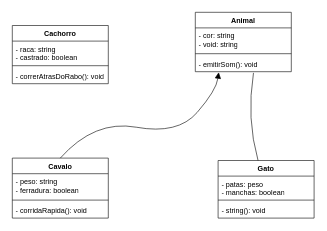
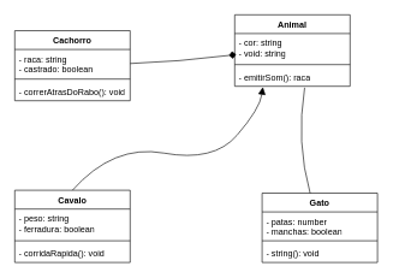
  <mxCell id="0" />
  <mxCell id="1" parent="0" />
  <mxCell id="2" value="Animal" style="swimlane;fontStyle=1;align=center;verticalAlign=top;childLayout=stackLayout;horizontal=1;startSize=26;horizontalStack=0;resizeParent=1;resizeParentMax=0;resizeLast=0;collapsible=1;marginBottom=0;whiteSpace=wrap;html=1;" vertex="1" parent="1"><mxGeometry x="325" y="20" width="160" height="99" as="geometry" /></mxCell>
  <mxCell id="3" value="- cor: string&lt;div&gt;- void: string&lt;/div&gt;" style="text;strokeColor=none;fillColor=none;align=left;verticalAlign=top;spacingLeft=4;spacingRight=4;overflow=hidden;rotatable=0;points=[[0,0.5],[1,0.5]];portConstraint=eastwest;whiteSpace=wrap;html=1;" vertex="1" parent="2"><mxGeometry y="26" width="160" height="39" as="geometry" /></mxCell>
  <mxCell id="4" value="" style="line;strokeWidth=1;fillColor=none;align=left;verticalAlign=middle;spacingTop=-1;spacingLeft=3;spacingRight=3;rotatable=0;labelPosition=right;points=[];portConstraint=eastwest;strokeColor=inherit;" vertex="1" parent="2"><mxGeometry y="65" width="160" height="8" as="geometry" /></mxCell>
- <mxCell id="5" value="- emitirSom(): void" style="text;strokeColor=none;fillColor=none;align=left;verticalAlign=top;spacingLeft=4;spacingRight=4;overflow=hidden;rotatable=0;points=[[0,0.5],[1,0.5]];portConstraint=eastwest;whiteSpace=wrap;html=1;" vertex="1" parent="2"><mxGeometry y="73" width="160" height="26" as="geometry" /></mxCell>
+ <mxCell id="5" value="- emitirSom(): raca" style="text;strokeColor=none;fillColor=none;align=left;verticalAlign=top;spacingLeft=4;spacingRight=4;overflow=hidden;rotatable=0;points=[[0,0.5],[1,0.5]];portConstraint=eastwest;whiteSpace=wrap;html=1;" vertex="1" parent="2"><mxGeometry y="73" width="160" height="26" as="geometry" /></mxCell>
  <mxCell id="6" value="Cachorro" style="swimlane;fontStyle=1;align=center;verticalAlign=top;childLayout=stackLayout;horizontal=1;startSize=26;horizontalStack=0;resizeParent=1;resizeParentMax=0;resizeLast=0;collapsible=1;marginBottom=0;whiteSpace=wrap;html=1;" vertex="1" parent="1"><mxGeometry x="20" y="42" width="160" height="97" as="geometry" /></mxCell>
  <mxCell id="7" value="- raca: string&lt;div&gt;- castrado: boolean&lt;/div&gt;" style="text;strokeColor=none;fillColor=none;align=left;verticalAlign=top;spacingLeft=4;spacingRight=4;overflow=hidden;rotatable=0;points=[[0,0.5],[1,0.5]];portConstraint=eastwest;whiteSpace=wrap;html=1;" vertex="1" parent="6"><mxGeometry y="26" width="160" height="37" as="geometry" /></mxCell>
  <mxCell id="8" value="" style="line;strokeWidth=1;fillColor=none;align=left;verticalAlign=middle;spacingTop=-1;spacingLeft=3;spacingRight=3;rotatable=0;labelPosition=right;points=[];portConstraint=eastwest;strokeColor=inherit;" vertex="1" parent="6"><mxGeometry y="63" width="160" height="8" as="geometry" /></mxCell>
  <mxCell id="9" value="- correrAtrasDoRabo(): void" style="text;strokeColor=none;fillColor=none;align=left;verticalAlign=top;spacingLeft=4;spacingRight=4;overflow=hidden;rotatable=0;points=[[0,0.5],[1,0.5]];portConstraint=eastwest;whiteSpace=wrap;html=1;" vertex="1" parent="6"><mxGeometry y="71" width="160" height="26" as="geometry" /></mxCell>
+ <mxCell id="10" style="edgeStyle=none;curved=1;rounded=0;orthogonalLoop=1;jettySize=auto;html=1;entryX=0.013;entryY=0.744;entryDx=0;entryDy=0;entryPerimeter=0;fontSize=12;startSize=8;endSize=8;endArrow=diamond;endFill=1;" edge="1" parent="1" source="6" target="3"><mxGeometry relative="1" as="geometry"><Array as="points"><mxPoint x="247" y="85" /></Array></mxGeometry></mxCell>
  <mxCell id="11" value="Cavalo" style="swimlane;fontStyle=1;align=center;verticalAlign=top;childLayout=stackLayout;horizontal=1;startSize=26;horizontalStack=0;resizeParent=1;resizeParentMax=0;resizeLast=0;collapsible=1;marginBottom=0;whiteSpace=wrap;html=1;" vertex="1" parent="1"><mxGeometry x="20" y="263" width="160" height="100" as="geometry" /></mxCell>
  <mxCell id="12" value="- peso: string&lt;div&gt;- ferradura: boolean&lt;/div&gt;" style="text;strokeColor=none;fillColor=none;align=left;verticalAlign=top;spacingLeft=4;spacingRight=4;overflow=hidden;rotatable=0;points=[[0,0.5],[1,0.5]];portConstraint=eastwest;whiteSpace=wrap;html=1;" vertex="1" parent="11"><mxGeometry y="26" width="160" height="40" as="geometry" /></mxCell>
  <mxCell id="13" value="" style="line;strokeWidth=1;fillColor=none;align=left;verticalAlign=middle;spacingTop=-1;spacingLeft=3;spacingRight=3;rotatable=0;labelPosition=right;points=[];portConstraint=eastwest;strokeColor=inherit;" vertex="1" parent="11"><mxGeometry y="66" width="160" height="8" as="geometry" /></mxCell>
  <mxCell id="14" value="- corridaRapida(): void" style="text;strokeColor=none;fillColor=none;align=left;verticalAlign=top;spacingLeft=4;spacingRight=4;overflow=hidden;rotatable=0;points=[[0,0.5],[1,0.5]];portConstraint=eastwest;whiteSpace=wrap;html=1;" vertex="1" parent="11"><mxGeometry y="74" width="160" height="26" as="geometry" /></mxCell>
  <mxCell id="15" style="edgeStyle=none;curved=1;rounded=0;orthogonalLoop=1;jettySize=auto;html=1;entryX=0.244;entryY=1.038;entryDx=0;entryDy=0;entryPerimeter=0;fontSize=12;startSize=8;endSize=8;exitX=0.5;exitY=0;exitDx=0;exitDy=0;endArrow=block;endFill=1;" edge="1" parent="1" source="11" target="5"><mxGeometry relative="1" as="geometry"><Array as="points"><mxPoint x="157" y="199" /><mxPoint x="296" y="224" /><mxPoint x="360" y="150" /></Array></mxGeometry></mxCell>
  <mxCell id="16" value="Gato" style="swimlane;fontStyle=1;align=center;verticalAlign=top;childLayout=stackLayout;horizontal=1;startSize=26;horizontalStack=0;resizeParent=1;resizeParentMax=0;resizeLast=0;collapsible=1;marginBottom=0;whiteSpace=wrap;html=1;" vertex="1" parent="1"><mxGeometry x="363" y="267" width="160" height="96" as="geometry" /></mxCell>
- <mxCell id="17" value="- patas: peso&lt;div&gt;- manchas: boolean&lt;/div&gt;" style="text;strokeColor=none;fillColor=none;align=left;verticalAlign=top;spacingLeft=4;spacingRight=4;overflow=hidden;rotatable=0;points=[[0,0.5],[1,0.5]];portConstraint=eastwest;whiteSpace=wrap;html=1;" vertex="1" parent="16"><mxGeometry y="26" width="160" height="36" as="geometry" /></mxCell>
+ <mxCell id="17" value="- patas: number&lt;div&gt;- manchas: boolean&lt;/div&gt;" style="text;strokeColor=none;fillColor=none;align=left;verticalAlign=top;spacingLeft=4;spacingRight=4;overflow=hidden;rotatable=0;points=[[0,0.5],[1,0.5]];portConstraint=eastwest;whiteSpace=wrap;html=1;" vertex="1" parent="16"><mxGeometry y="26" width="160" height="36" as="geometry" /></mxCell>
  <mxCell id="18" value="" style="line;strokeWidth=1;fillColor=none;align=left;verticalAlign=middle;spacingTop=-1;spacingLeft=3;spacingRight=3;rotatable=0;labelPosition=right;points=[];portConstraint=eastwest;strokeColor=inherit;" vertex="1" parent="16"><mxGeometry y="62" width="160" height="8" as="geometry" /></mxCell>
  <mxCell id="19" value="- string(): void" style="text;strokeColor=none;fillColor=none;align=left;verticalAlign=top;spacingLeft=4;spacingRight=4;overflow=hidden;rotatable=0;points=[[0,0.5],[1,0.5]];portConstraint=eastwest;whiteSpace=wrap;html=1;" vertex="1" parent="16"><mxGeometry y="70" width="160" height="26" as="geometry" /></mxCell>
  <mxCell id="20" style="edgeStyle=none;curved=1;rounded=0;orthogonalLoop=1;jettySize=auto;html=1;entryX=0.606;entryY=1.077;entryDx=0;entryDy=0;entryPerimeter=0;fontSize=12;startSize=8;endSize=8;endArrow=none;endFill=1;" edge="1" parent="1" source="16" target="5"><mxGeometry relative="1" as="geometry"><Array as="points"><mxPoint x="410" y="197" /></Array></mxGeometry></mxCell>
